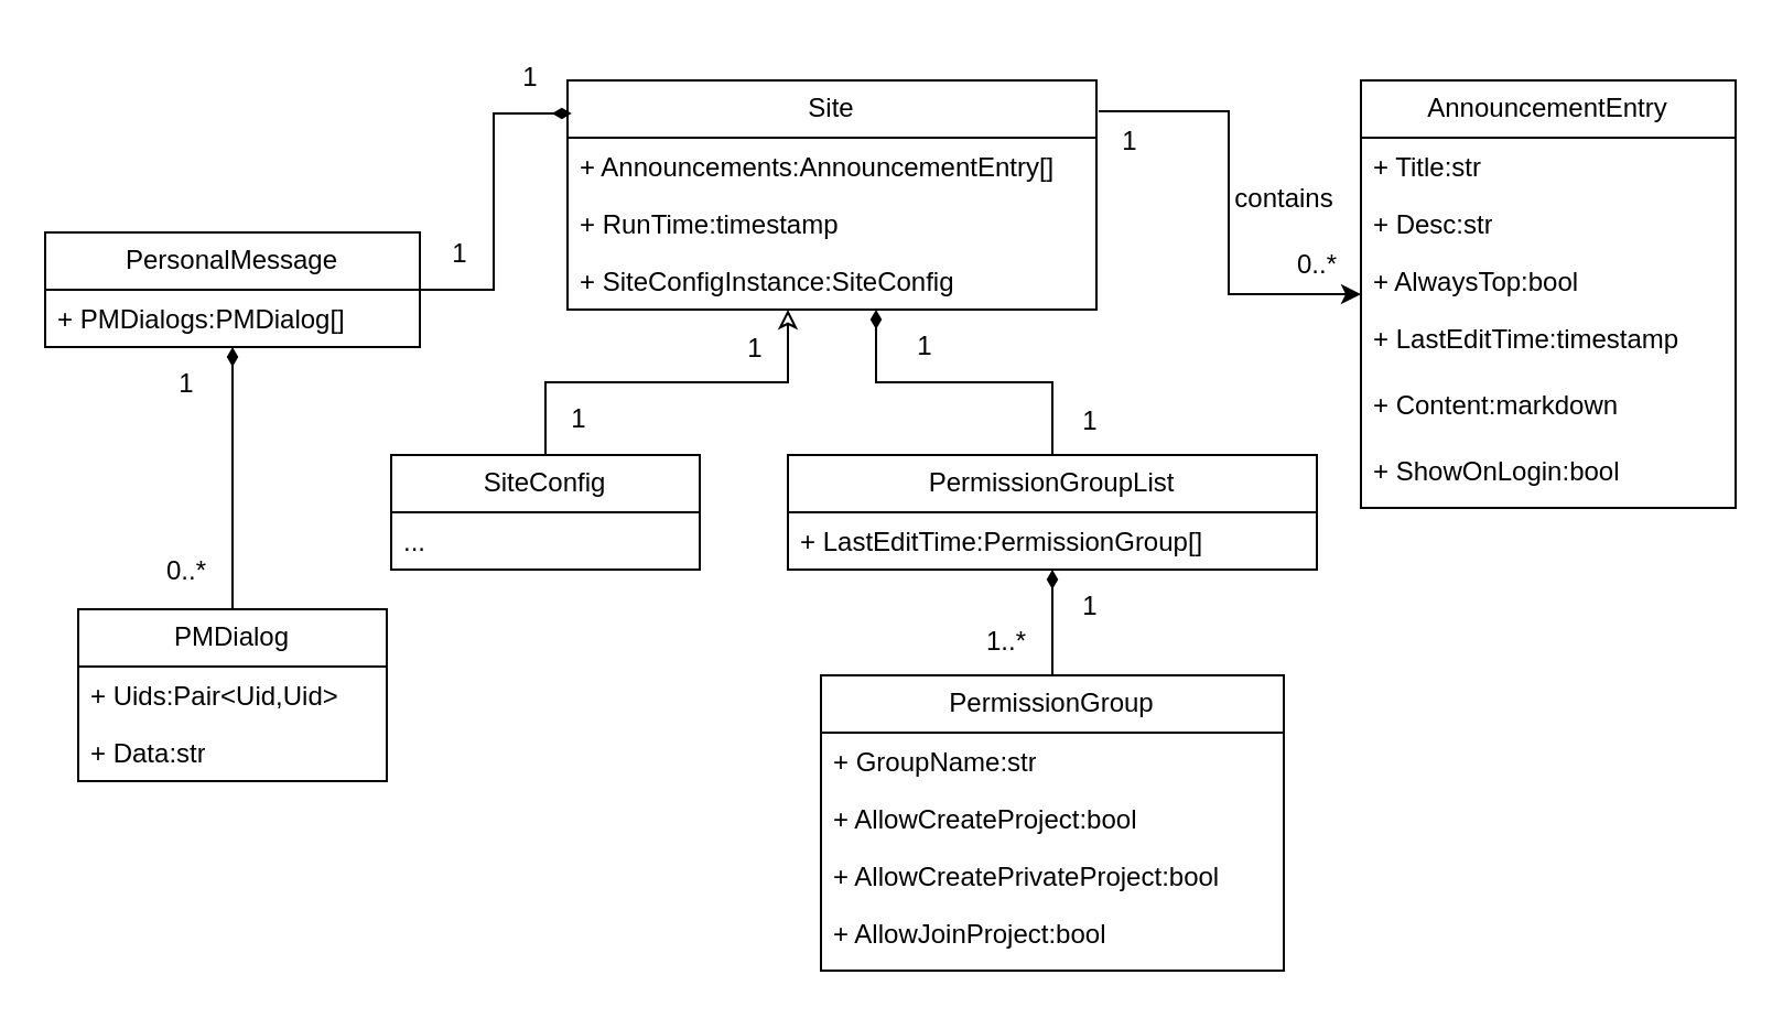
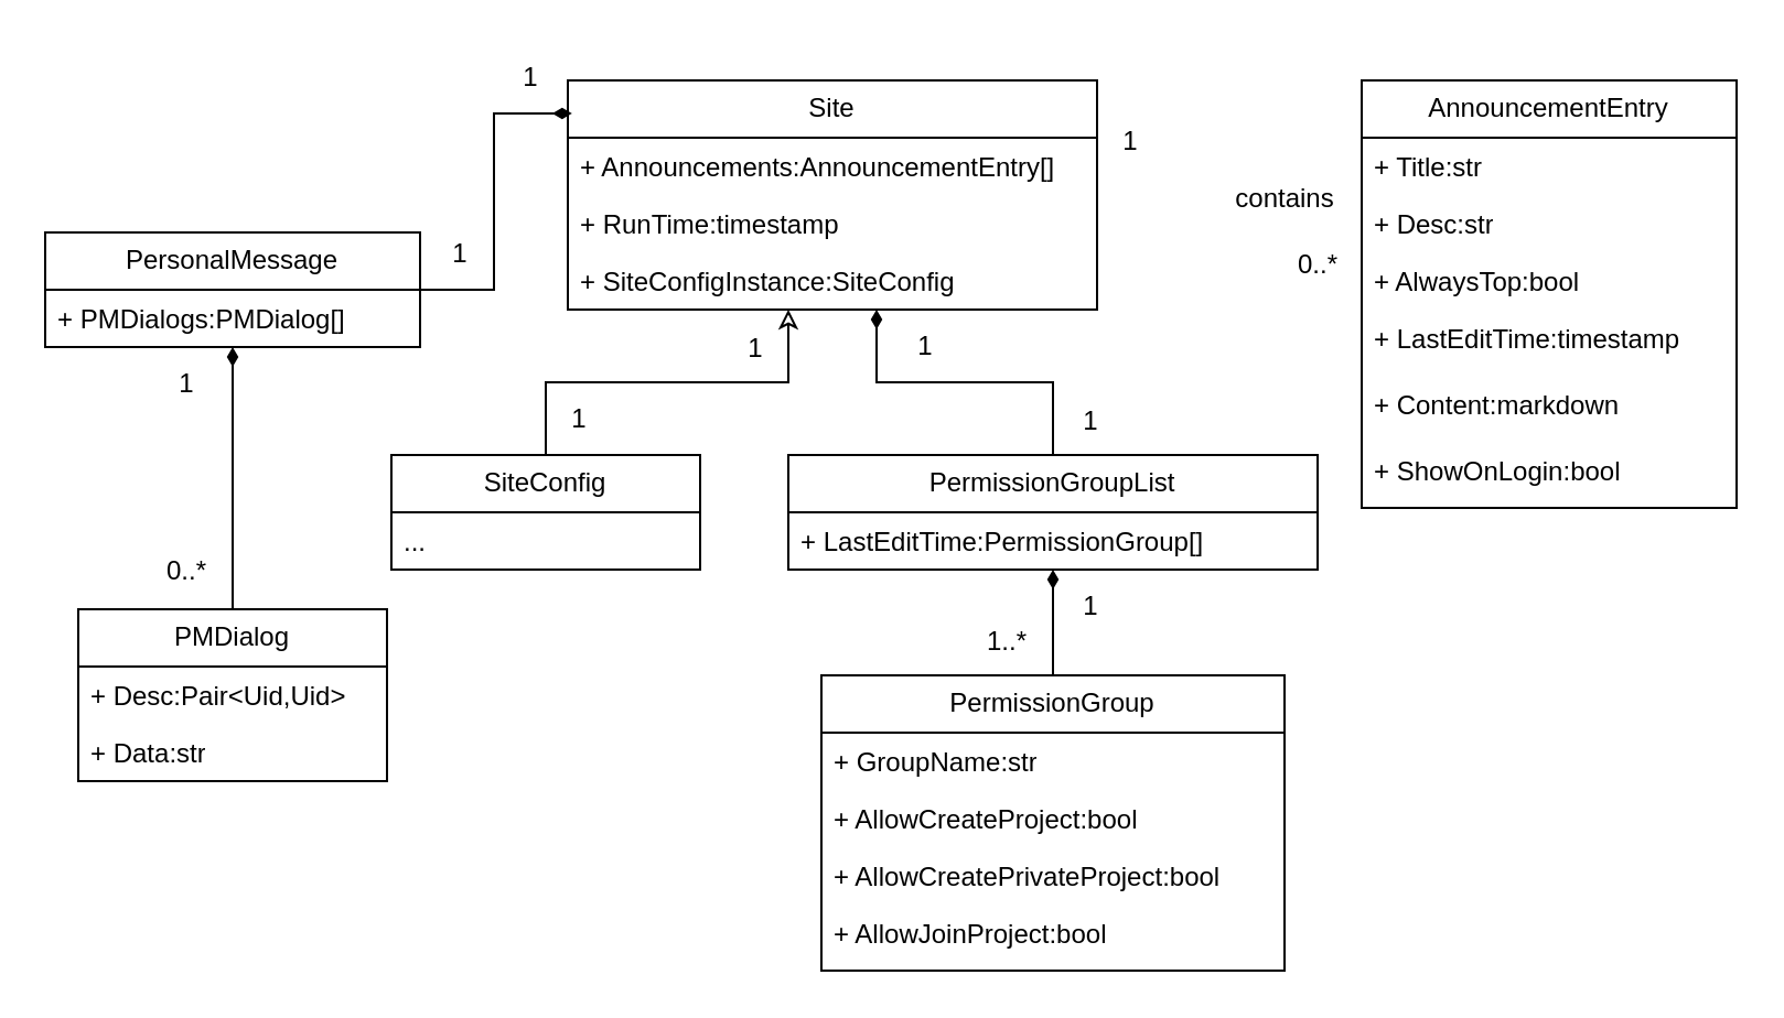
  <mxCell id="0" />
  <mxCell id="1" parent="0" />
  <mxCell id="2" value="Site" style="swimlane;fontStyle=0;childLayout=stackLayout;horizontal=1;startSize=26;fillColor=none;horizontalStack=0;resizeParent=1;resizeParentMax=0;resizeLast=0;collapsible=1;marginBottom=0;whiteSpace=wrap;html=1;" parent="1" vertex="1"><mxGeometry x="257" y="36" width="240" height="104" as="geometry" /></mxCell>
  <mxCell id="3" value="+ Announcements:AnnouncementEntry[] " style="text;strokeColor=none;fillColor=none;align=left;verticalAlign=top;spacingLeft=4;spacingRight=4;overflow=hidden;rotatable=0;points=[[0,0.5],[1,0.5]];portConstraint=eastwest;whiteSpace=wrap;html=1;" parent="2" vertex="1"><mxGeometry y="26" width="240" height="26" as="geometry" /></mxCell>
  <mxCell id="4" value="+ RunTime:timestamp" style="text;strokeColor=none;fillColor=none;align=left;verticalAlign=top;spacingLeft=4;spacingRight=4;overflow=hidden;rotatable=0;points=[[0,0.5],[1,0.5]];portConstraint=eastwest;whiteSpace=wrap;html=1;" parent="2" vertex="1"><mxGeometry y="52" width="240" height="26" as="geometry" /></mxCell>
  <mxCell id="5" value="+ SiteConfigInstance:SiteConfig" style="text;strokeColor=none;fillColor=none;align=left;verticalAlign=top;spacingLeft=4;spacingRight=4;overflow=hidden;rotatable=0;points=[[0,0.5],[1,0.5]];portConstraint=eastwest;whiteSpace=wrap;html=1;" parent="2" vertex="1"><mxGeometry y="78" width="240" height="26" as="geometry" /></mxCell>
  <mxCell id="6" value="SiteConfig" style="swimlane;fontStyle=0;childLayout=stackLayout;horizontal=1;startSize=26;fillColor=none;horizontalStack=0;resizeParent=1;resizeParentMax=0;resizeLast=0;collapsible=1;marginBottom=0;whiteSpace=wrap;html=1;" parent="1" vertex="1"><mxGeometry x="177" y="206" width="140" height="52" as="geometry" /></mxCell>
  <mxCell id="7" value="..." style="text;strokeColor=none;fillColor=none;align=left;verticalAlign=top;spacingLeft=4;spacingRight=4;overflow=hidden;rotatable=0;points=[[0,0.5],[1,0.5]];portConstraint=eastwest;whiteSpace=wrap;html=1;" parent="6" vertex="1"><mxGeometry y="26" width="140" height="26" as="geometry" /></mxCell>
  <mxCell id="8" value="AnnouncementEntry" style="swimlane;fontStyle=0;childLayout=stackLayout;horizontal=1;startSize=26;fillColor=none;horizontalStack=0;resizeParent=1;resizeParentMax=0;resizeLast=0;collapsible=1;marginBottom=0;whiteSpace=wrap;html=1;" parent="1" vertex="1"><mxGeometry x="617" y="36" width="170" height="194" as="geometry" /></mxCell>
  <mxCell id="9" value="+ Title:str" style="text;strokeColor=none;fillColor=none;align=left;verticalAlign=top;spacingLeft=4;spacingRight=4;overflow=hidden;rotatable=0;points=[[0,0.5],[1,0.5]];portConstraint=eastwest;whiteSpace=wrap;html=1;" parent="8" vertex="1"><mxGeometry y="26" width="170" height="26" as="geometry" /></mxCell>
  <mxCell id="10" value="+ Desc:str" style="text;strokeColor=none;fillColor=none;align=left;verticalAlign=top;spacingLeft=4;spacingRight=4;overflow=hidden;rotatable=0;points=[[0,0.5],[1,0.5]];portConstraint=eastwest;whiteSpace=wrap;html=1;" parent="8" vertex="1"><mxGeometry y="52" width="170" height="26" as="geometry" /></mxCell>
  <mxCell id="11" value="+ AlwaysTop:bool" style="text;strokeColor=none;fillColor=none;align=left;verticalAlign=top;spacingLeft=4;spacingRight=4;overflow=hidden;rotatable=0;points=[[0,0.5],[1,0.5]];portConstraint=eastwest;html=1;whiteSpace=wrap;" parent="8" vertex="1"><mxGeometry y="78" width="170" height="26" as="geometry" /></mxCell>
  <mxCell id="12" value="&lt;div align=&quot;left&quot;&gt;+ LastEditTime:timestamp&lt;/div&gt;" style="text;html=1;align=left;verticalAlign=top;resizable=0;points=[];autosize=1;strokeColor=none;fillColor=none;fontFamily=Helvetica;fontSize=12;fontColor=default;spacingLeft=4;" parent="8" vertex="1"><mxGeometry y="104" width="170" height="30" as="geometry" /></mxCell>
  <mxCell id="13" value="+ Content:markdown" style="text;html=1;align=left;verticalAlign=top;resizable=0;points=[];autosize=1;strokeColor=none;fillColor=none;fontFamily=Helvetica;fontSize=12;fontColor=default;spacingLeft=4;" parent="8" vertex="1"><mxGeometry y="134" width="170" height="30" as="geometry" /></mxCell>
  <mxCell id="14" value="+ ShowOnLogin:bool" style="text;whiteSpace=wrap;html=1;fontFamily=Helvetica;fontSize=12;fontColor=default;spacingLeft=4;" parent="8" vertex="1"><mxGeometry y="164" width="170" height="30" as="geometry" /></mxCell>
- <mxCell id="15" style="edgeStyle=orthogonalEdgeStyle;rounded=0;orthogonalLoop=1;jettySize=auto;html=1;entryX=1.004;entryY=0.135;entryDx=0;entryDy=0;entryPerimeter=0;endArrow=none;endFill=0;startArrow=classic;startFill=1;" parent="1" source="8" target="2" edge="1"><mxGeometry relative="1" as="geometry" /></mxCell>
  <mxCell id="16" style="edgeStyle=orthogonalEdgeStyle;rounded=0;orthogonalLoop=1;jettySize=auto;html=1;endArrow=classic;endFill=0;startArrow=none;startFill=0;" parent="1" source="6" target="2" edge="1"><mxGeometry relative="1" as="geometry"><Array as="points"><mxPoint x="247" y="173" /><mxPoint x="357" y="173" /></Array></mxGeometry></mxCell>
  <mxCell id="17" value="1" style="text;html=1;align=center;verticalAlign=middle;resizable=0;points=[];autosize=1;strokeColor=none;fillColor=none;" parent="1" vertex="1"><mxGeometry x="497" y="49" width="30" height="30" as="geometry" /></mxCell>
  <mxCell id="18" value="0..*" style="text;html=1;align=center;verticalAlign=middle;resizable=0;points=[];autosize=1;strokeColor=none;fillColor=none;" parent="1" vertex="1"><mxGeometry x="577" y="105" width="40" height="30" as="geometry" /></mxCell>
  <mxCell id="19" value="1" style="text;html=1;align=center;verticalAlign=middle;resizable=0;points=[];autosize=1;strokeColor=none;fillColor=none;" parent="1" vertex="1"><mxGeometry x="327" y="143" width="30" height="30" as="geometry" /></mxCell>
  <mxCell id="20" value="1" style="text;html=1;align=center;verticalAlign=middle;resizable=0;points=[];autosize=1;strokeColor=none;fillColor=none;" parent="1" vertex="1"><mxGeometry x="247" y="175" width="30" height="30" as="geometry" /></mxCell>
  <mxCell id="21" style="edgeStyle=orthogonalEdgeStyle;rounded=0;orthogonalLoop=1;jettySize=auto;html=1;endArrow=diamondThin;endFill=1;" parent="1" source="22" target="2" edge="1"><mxGeometry relative="1" as="geometry"><Array as="points"><mxPoint x="477" y="173" /><mxPoint x="397" y="173" /></Array></mxGeometry></mxCell>
  <mxCell id="22" value="PermissionGroupList" style="swimlane;fontStyle=0;childLayout=stackLayout;horizontal=1;startSize=26;fillColor=none;horizontalStack=0;resizeParent=1;resizeParentMax=0;resizeLast=0;collapsible=1;marginBottom=0;whiteSpace=wrap;html=1;" parent="1" vertex="1"><mxGeometry x="357" y="206" width="240" height="52" as="geometry" /></mxCell>
  <mxCell id="23" value="+ LastEditTime:PermissionGroup[]" style="text;strokeColor=none;fillColor=none;align=left;verticalAlign=top;spacingLeft=4;spacingRight=4;overflow=hidden;rotatable=0;points=[[0,0.5],[1,0.5]];portConstraint=eastwest;whiteSpace=wrap;html=1;" parent="22" vertex="1"><mxGeometry y="26" width="240" height="26" as="geometry" /></mxCell>
  <mxCell id="24" value="1" style="text;html=1;align=center;verticalAlign=middle;resizable=0;points=[];autosize=1;strokeColor=none;fillColor=none;" parent="1" vertex="1"><mxGeometry x="404" y="142" width="30" height="30" as="geometry" /></mxCell>
  <mxCell id="25" value="1" style="text;html=1;align=center;verticalAlign=middle;resizable=0;points=[];autosize=1;strokeColor=none;fillColor=none;" parent="1" vertex="1"><mxGeometry x="479" y="176" width="30" height="30" as="geometry" /></mxCell>
  <mxCell id="26" style="edgeStyle=orthogonalEdgeStyle;rounded=0;orthogonalLoop=1;jettySize=auto;html=1;endArrow=diamondThin;endFill=1;" parent="1" source="27" target="22" edge="1"><mxGeometry relative="1" as="geometry" /></mxCell>
  <mxCell id="27" value="PermissionGroup" style="swimlane;fontStyle=0;childLayout=stackLayout;horizontal=1;startSize=26;fillColor=none;horizontalStack=0;resizeParent=1;resizeParentMax=0;resizeLast=0;collapsible=1;marginBottom=0;whiteSpace=wrap;html=1;" parent="1" vertex="1"><mxGeometry x="372" y="306" width="210" height="134" as="geometry" /></mxCell>
  <mxCell id="28" value="+ GroupName:str" style="text;strokeColor=none;fillColor=none;align=left;verticalAlign=top;spacingLeft=4;spacingRight=4;overflow=hidden;rotatable=0;points=[[0,0.5],[1,0.5]];portConstraint=eastwest;whiteSpace=wrap;html=1;" parent="27" vertex="1"><mxGeometry y="26" width="210" height="26" as="geometry" /></mxCell>
  <mxCell id="29" value="+ AllowCreateProject:bool" style="text;strokeColor=none;fillColor=none;align=left;verticalAlign=top;spacingLeft=4;spacingRight=4;overflow=hidden;rotatable=0;points=[[0,0.5],[1,0.5]];portConstraint=eastwest;whiteSpace=wrap;html=1;" parent="27" vertex="1"><mxGeometry y="52" width="210" height="26" as="geometry" /></mxCell>
  <mxCell id="30" value="+ AllowCreatePrivateProject:bool" style="text;strokeColor=none;fillColor=none;align=left;verticalAlign=top;spacingLeft=4;spacingRight=4;overflow=hidden;rotatable=0;points=[[0,0.5],[1,0.5]];portConstraint=eastwest;whiteSpace=wrap;html=1;" parent="27" vertex="1"><mxGeometry y="78" width="210" height="26" as="geometry" /></mxCell>
  <mxCell id="31" value="+ AllowJoinProject:bool" style="text;whiteSpace=wrap;html=1;fontFamily=Helvetica;fontSize=12;fontColor=default;spacingLeft=4;" parent="27" vertex="1"><mxGeometry y="104" width="210" height="30" as="geometry" /></mxCell>
  <mxCell id="32" value="1" style="text;html=1;align=center;verticalAlign=middle;resizable=0;points=[];autosize=1;strokeColor=none;fillColor=none;" parent="1" vertex="1"><mxGeometry x="479" y="260" width="30" height="30" as="geometry" /></mxCell>
  <mxCell id="33" value="1..*" style="text;html=1;align=center;verticalAlign=middle;resizable=0;points=[];autosize=1;strokeColor=none;fillColor=none;" parent="1" vertex="1"><mxGeometry x="436" y="276" width="40" height="30" as="geometry" /></mxCell>
  <mxCell id="34" value="PersonalMessage" style="swimlane;fontStyle=0;childLayout=stackLayout;horizontal=1;startSize=26;fillColor=none;horizontalStack=0;resizeParent=1;resizeParentMax=0;resizeLast=0;collapsible=1;marginBottom=0;whiteSpace=wrap;html=1;" parent="1" vertex="1"><mxGeometry x="20" y="105" width="170" height="52" as="geometry" /></mxCell>
  <mxCell id="35" value="+ PMDialogs:PMDialog[]" style="text;strokeColor=none;fillColor=none;align=left;verticalAlign=top;spacingLeft=4;spacingRight=4;overflow=hidden;rotatable=0;points=[[0,0.5],[1,0.5]];portConstraint=eastwest;whiteSpace=wrap;html=1;" parent="34" vertex="1"><mxGeometry y="26" width="170" height="26" as="geometry" /></mxCell>
  <mxCell id="36" style="edgeStyle=orthogonalEdgeStyle;rounded=0;orthogonalLoop=1;jettySize=auto;html=1;entryX=0.008;entryY=0.144;entryDx=0;entryDy=0;entryPerimeter=0;endArrow=diamondThin;endFill=1;" parent="1" source="34" target="2" edge="1"><mxGeometry relative="1" as="geometry" /></mxCell>
  <mxCell id="37" value="1" style="text;html=1;align=center;verticalAlign=middle;resizable=0;points=[];autosize=1;strokeColor=none;fillColor=none;" parent="1" vertex="1"><mxGeometry x="225" y="20" width="30" height="30" as="geometry" /></mxCell>
  <mxCell id="38" value="1" style="text;html=1;align=center;verticalAlign=middle;resizable=0;points=[];autosize=1;strokeColor=none;fillColor=none;" parent="1" vertex="1"><mxGeometry x="193" y="100" width="30" height="30" as="geometry" /></mxCell>
  <mxCell id="39" style="edgeStyle=orthogonalEdgeStyle;rounded=0;orthogonalLoop=1;jettySize=auto;html=1;endArrow=diamondThin;endFill=1;" parent="1" source="40" target="34" edge="1"><mxGeometry relative="1" as="geometry" /></mxCell>
  <mxCell id="40" value="PMDialog" style="swimlane;fontStyle=0;childLayout=stackLayout;horizontal=1;startSize=26;fillColor=none;horizontalStack=0;resizeParent=1;resizeParentMax=0;resizeLast=0;collapsible=1;marginBottom=0;whiteSpace=wrap;html=1;" parent="1" vertex="1"><mxGeometry x="35" y="276" width="140" height="78" as="geometry" /></mxCell>
- <mxCell id="41" value="+ Uids:Pair&amp;lt;Uid,Uid&amp;gt;" style="text;strokeColor=none;fillColor=none;align=left;verticalAlign=top;spacingLeft=4;spacingRight=4;overflow=hidden;rotatable=0;points=[[0,0.5],[1,0.5]];portConstraint=eastwest;whiteSpace=wrap;html=1;" parent="40" vertex="1"><mxGeometry y="26" width="140" height="26" as="geometry" /></mxCell>
+ <mxCell id="41" value="+ Desc:Pair&amp;lt;Uid,Uid&amp;gt;" style="text;strokeColor=none;fillColor=none;align=left;verticalAlign=top;spacingLeft=4;spacingRight=4;overflow=hidden;rotatable=0;points=[[0,0.5],[1,0.5]];portConstraint=eastwest;whiteSpace=wrap;html=1;" parent="40" vertex="1"><mxGeometry y="26" width="140" height="26" as="geometry" /></mxCell>
  <mxCell id="42" value="+ Data:str" style="text;strokeColor=none;fillColor=none;align=left;verticalAlign=top;spacingLeft=4;spacingRight=4;overflow=hidden;rotatable=0;points=[[0,0.5],[1,0.5]];portConstraint=eastwest;whiteSpace=wrap;html=1;" parent="40" vertex="1"><mxGeometry y="52" width="140" height="26" as="geometry" /></mxCell>
  <mxCell id="43" value="1" style="text;html=1;align=center;verticalAlign=middle;resizable=0;points=[];autosize=1;strokeColor=none;fillColor=none;" parent="1" vertex="1"><mxGeometry x="69" y="159" width="30" height="30" as="geometry" /></mxCell>
  <mxCell id="44" value="0..*" style="text;html=1;align=center;verticalAlign=middle;resizable=0;points=[];autosize=1;strokeColor=none;fillColor=none;" parent="1" vertex="1"><mxGeometry x="64" y="244" width="40" height="30" as="geometry" /></mxCell>
  <mxCell id="45" value="contains" style="text;html=1;align=center;verticalAlign=middle;resizable=0;points=[];autosize=1;strokeColor=none;fillColor=none;" vertex="1" parent="1"><mxGeometry x="547" y="75" width="70" height="30" as="geometry" /></mxCell>
